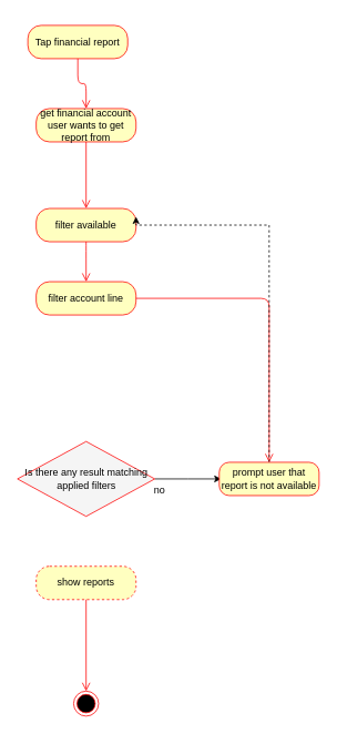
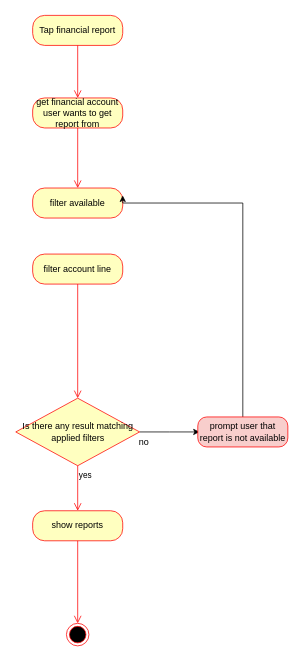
  <mxCell id="0" />
  <mxCell id="1" parent="0" />
- <mxCell id="2" value="Tap financial report" style="rounded=1;whiteSpace=wrap;html=1;arcSize=40;fontColor=#000000;fillColor=#ffffc0;strokeColor=#ff0000;" parent="1" vertex="1"><mxGeometry x="33" y="30" width="120" height="40" as="geometry" /></mxCell>
+ <mxCell id="2" value="Tap financial report" style="rounded=1;whiteSpace=wrap;html=1;arcSize=40;fontColor=#000000;fillColor=#ffffc0;strokeColor=#ff0000;" parent="1" vertex="1"><mxGeometry x="43" y="20" width="120" height="40" as="geometry" /></mxCell>
  <mxCell id="3" value="" style="edgeStyle=orthogonalEdgeStyle;html=1;verticalAlign=bottom;endArrow=open;endSize=8;strokeColor=#ff0000;entryX=0.5;entryY=0;entryDx=0;entryDy=0;" parent="1" source="2" target="4" edge="1"><mxGeometry relative="1" as="geometry"><mxPoint x="103" y="120" as="targetPoint" /></mxGeometry></mxCell>
  <mxCell id="4" value="get financial account user wants to get report from" style="rounded=1;whiteSpace=wrap;html=1;arcSize=40;fontColor=#000000;fillColor=#ffffc0;strokeColor=#ff0000;" parent="1" vertex="1"><mxGeometry x="43" y="130" width="120" height="40" as="geometry" /></mxCell>
  <mxCell id="5" value="" style="edgeStyle=orthogonalEdgeStyle;html=1;verticalAlign=bottom;endArrow=open;endSize=8;strokeColor=#ff0000;entryX=0.5;entryY=0;entryDx=0;entryDy=0;" parent="1" source="4" target="6" edge="1"><mxGeometry relative="1" as="geometry"><mxPoint x="103" y="240" as="targetPoint" /></mxGeometry></mxCell>
  <mxCell id="6" value="filter available" style="rounded=1;whiteSpace=wrap;html=1;arcSize=40;fontColor=#000000;fillColor=#ffffc0;strokeColor=#ff0000;" parent="1" vertex="1"><mxGeometry x="43" y="250" width="120" height="40" as="geometry" /></mxCell>
  <mxCell id="7" value="" style="edgeStyle=orthogonalEdgeStyle;rounded=0;orthogonalLoop=1;jettySize=auto;html=1;" edge="1" parent="1" source="8"><mxGeometry relative="1" as="geometry"><mxPoint x="265.5" y="575" as="targetPoint" /></mxGeometry></mxCell>
- <mxCell id="8" value="Is there any result matching applied filters" style="rhombus;whiteSpace=wrap;html=1;fillColor=#f5f5f5;strokeColor=#ff0000;" parent="1" vertex="1"><mxGeometry x="20.5" y="530" width="165" height="90" as="geometry" /></mxCell>
- <mxCell id="10" value="show reports" style="rounded=1;whiteSpace=wrap;html=1;arcSize=40;fontColor=#000000;fillColor=#ffffc0;strokeColor=#ff0000;dashed=1;" parent="1" vertex="1"><mxGeometry x="43" y="680" width="120" height="40" as="geometry" /></mxCell>
+ <mxCell id="8" value="Is there any result matching applied filters" style="rhombus;whiteSpace=wrap;html=1;fillColor=#ffffc0;strokeColor=#ff0000;" parent="1" vertex="1"><mxGeometry x="20.5" y="530" width="165" height="90" as="geometry" /></mxCell>
+ <mxCell id="9" value="yes" style="edgeStyle=orthogonalEdgeStyle;html=1;align=left;verticalAlign=top;endArrow=open;endSize=8;strokeColor=#ff0000;entryX=0.5;entryY=0;entryDx=0;entryDy=0;" parent="1" source="8" target="10" edge="1"><mxGeometry x="-1" relative="1" as="geometry"><mxPoint x="103" y="670" as="targetPoint" /></mxGeometry></mxCell>
+ <mxCell id="10" value="show reports" style="rounded=1;whiteSpace=wrap;html=1;arcSize=40;fontColor=#000000;fillColor=#ffffc0;strokeColor=#ff0000;" parent="1" vertex="1"><mxGeometry x="43" y="680" width="120" height="40" as="geometry" /></mxCell>
  <mxCell id="11" value="" style="edgeStyle=orthogonalEdgeStyle;html=1;verticalAlign=bottom;endArrow=open;endSize=8;strokeColor=#ff0000;exitX=0.5;exitY=1;exitDx=0;exitDy=0;" parent="1" source="10" target="12" edge="1"><mxGeometry relative="1" as="geometry"><mxPoint x="105" y="820" as="targetPoint" /><mxPoint x="103" y="760" as="sourcePoint" /><Array as="points" /></mxGeometry></mxCell>
  <mxCell id="12" value="" style="ellipse;html=1;shape=endState;fillColor=#000000;strokeColor=#ff0000;" parent="1" vertex="1"><mxGeometry x="88" y="830" width="30" height="30" as="geometry" /></mxCell>
  <mxCell id="13" value="filter account line" style="rounded=1;whiteSpace=wrap;html=1;arcSize=40;fontColor=#000000;fillColor=#ffffc0;strokeColor=#ff0000;" parent="1" vertex="1"><mxGeometry x="43" y="338" width="120" height="40" as="geometry" /></mxCell>
- <mxCell id="14" value="" style="edgeStyle=orthogonalEdgeStyle;html=1;verticalAlign=bottom;endArrow=open;endSize=8;strokeColor=#ff0000;" parent="1" source="13" edge="1" target="17"><mxGeometry relative="1" as="geometry"><mxPoint x="103" y="438" as="targetPoint" /></mxGeometry></mxCell>
- <mxCell id="15" value="" style="edgeStyle=orthogonalEdgeStyle;html=1;verticalAlign=bottom;endArrow=open;endSize=8;strokeColor=#ff0000;entryX=0.5;entryY=0;entryDx=0;entryDy=0;exitX=0.5;exitY=1;exitDx=0;exitDy=0;" parent="1" source="6" target="13" edge="1"><mxGeometry relative="1" as="geometry"><mxPoint x="53.143" y="380.095" as="targetPoint" /><mxPoint x="53.143" y="300" as="sourcePoint" /><Array as="points"><mxPoint x="103" y="300" /><mxPoint x="103" y="300" /></Array></mxGeometry></mxCell>
- <mxCell id="16" value="" style="edgeStyle=orthogonalEdgeStyle;rounded=0;orthogonalLoop=1;jettySize=auto;html=1;entryX=1;entryY=0.25;entryDx=0;entryDy=0;dashed=1;" edge="1" parent="1" source="17" target="6"><mxGeometry relative="1" as="geometry"><mxPoint x="283" y="190" as="targetPoint" /><Array as="points"><mxPoint x="323" y="270" /><mxPoint x="163" y="270" /></Array></mxGeometry></mxCell>
- <mxCell id="17" value="prompt user that report is not available" style="rounded=1;whiteSpace=wrap;html=1;arcSize=30;fontColor=#000000;fillColor=#ffffc0;strokeColor=#ff0000;" vertex="1" parent="1"><mxGeometry x="263" y="555" width="120" height="40" as="geometry" /></mxCell>
+ <mxCell id="14" value="" style="edgeStyle=orthogonalEdgeStyle;html=1;verticalAlign=bottom;endArrow=open;endSize=8;strokeColor=#ff0000;" parent="1" source="13" edge="1" target="8"><mxGeometry relative="1" as="geometry"><mxPoint x="103" y="438" as="targetPoint" /></mxGeometry></mxCell>
+ <mxCell id="16" value="" style="edgeStyle=orthogonalEdgeStyle;rounded=0;orthogonalLoop=1;jettySize=auto;html=1;entryX=1;entryY=0.25;entryDx=0;entryDy=0;" edge="1" parent="1" source="17" target="6"><mxGeometry relative="1" as="geometry"><mxPoint x="283" y="190" as="targetPoint" /><Array as="points"><mxPoint x="323" y="270" /><mxPoint x="163" y="270" /></Array></mxGeometry></mxCell>
+ <mxCell id="17" value="prompt user that report is not available" style="rounded=1;whiteSpace=wrap;html=1;arcSize=30;fontColor=#000000;fillColor=#f8cecc;strokeColor=#ff0000;" vertex="1" parent="1"><mxGeometry x="263" y="555" width="120" height="40" as="geometry" /></mxCell>
  <mxCell id="18" value="no" style="text;html=1;" vertex="1" parent="1"><mxGeometry x="183" y="575" width="40" height="30" as="geometry" /></mxCell>
